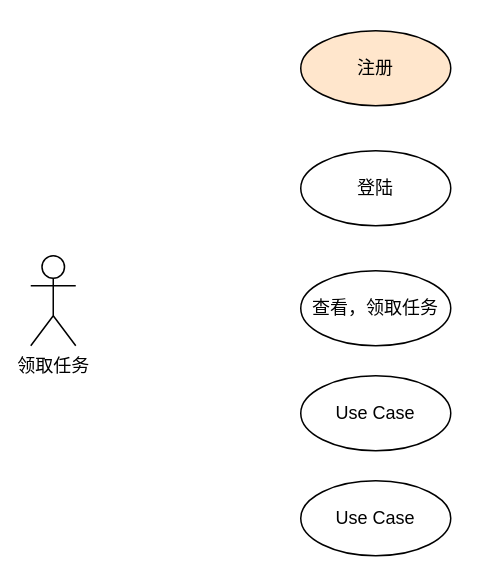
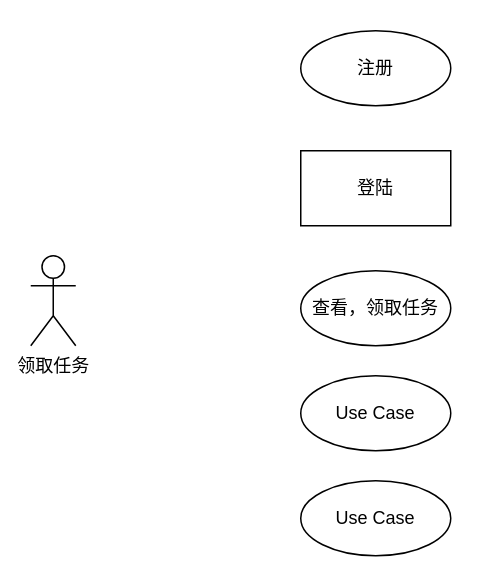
  <mxCell id="0" />
  <mxCell id="1" parent="0" />
  <mxCell id="2" value="领取任务&lt;br&gt;" style="shape=umlActor;verticalLabelPosition=bottom;verticalAlign=top;html=1;" vertex="1" parent="1"><mxGeometry x="20" y="170" width="30" height="60" as="geometry" /></mxCell>
- <mxCell id="3" value="注册" style="ellipse;whiteSpace=wrap;html=1;fillColor=#ffe6cc;" vertex="1" parent="1"><mxGeometry x="200" y="20" width="100" height="50" as="geometry" /></mxCell>
- <mxCell id="4" value="登陆" style="ellipse;whiteSpace=wrap;html=1;" vertex="1" parent="1"><mxGeometry x="200" y="100" width="100" height="50" as="geometry" /></mxCell>
+ <mxCell id="3" value="注册" style="ellipse;whiteSpace=wrap;html=1;" vertex="1" parent="1"><mxGeometry x="200" y="20" width="100" height="50" as="geometry" /></mxCell>
+ <mxCell id="4" value="登陆" style="whiteSpace=wrap;html=1;rounded=0;" vertex="1" parent="1"><mxGeometry x="200" y="100" width="100" height="50" as="geometry" /></mxCell>
  <mxCell id="5" value="查看，领取任务" style="ellipse;whiteSpace=wrap;html=1;" vertex="1" parent="1"><mxGeometry x="200" y="180" width="100" height="50" as="geometry" /></mxCell>
  <mxCell id="6" value="Use Case" style="ellipse;whiteSpace=wrap;html=1;" vertex="1" parent="1"><mxGeometry x="200" y="250" width="100" height="50" as="geometry" /></mxCell>
  <mxCell id="7" value="Use Case" style="ellipse;whiteSpace=wrap;html=1;" vertex="1" parent="1"><mxGeometry x="200" y="320" width="100" height="50" as="geometry" /></mxCell>
